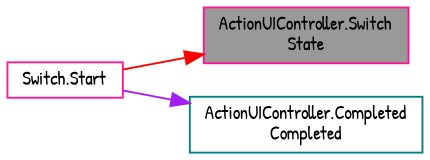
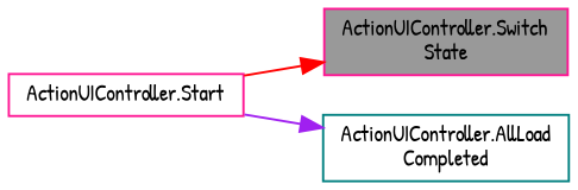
  digraph {
    fontname="Patrick Hand"
    rankdir=RL
    node [color=deeppink fillcolor=white fontname="Patrick Hand" fontsize=10 shape=box style=filled]
    edge [dir=back fontname="Patrick Hand" fontsize=10 labelfontname=Helvetica labelfontsize=10 style=solid]
    n1 [fillcolor=grey60 fontcolor=black height=0.2 label="ActionUIController.Switch\lState" width=0.4]
-   n2 [height=0.2 label="Switch.Start" width=0.4]
-   n3 [color=teal height=0.2 label="ActionUIController.Completed\lCompleted" width=0.4]
+   n2 [height=0.2 label="ActionUIController.Start" width=0.4]
+   n3 [color=teal height=0.2 label="ActionUIController.AllLoad\lCompleted" width=0.4]
    n1 -> n2 [color=red]
    n3 -> n2 [color=purple]
  }
